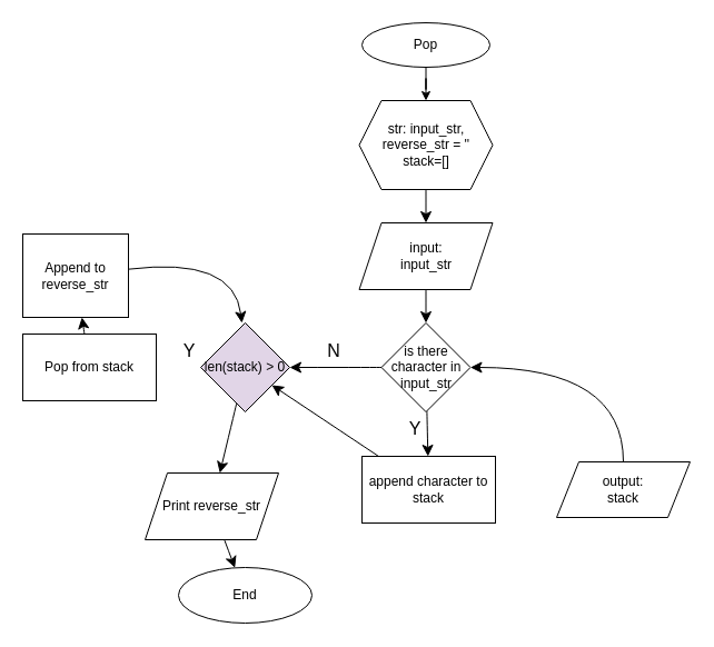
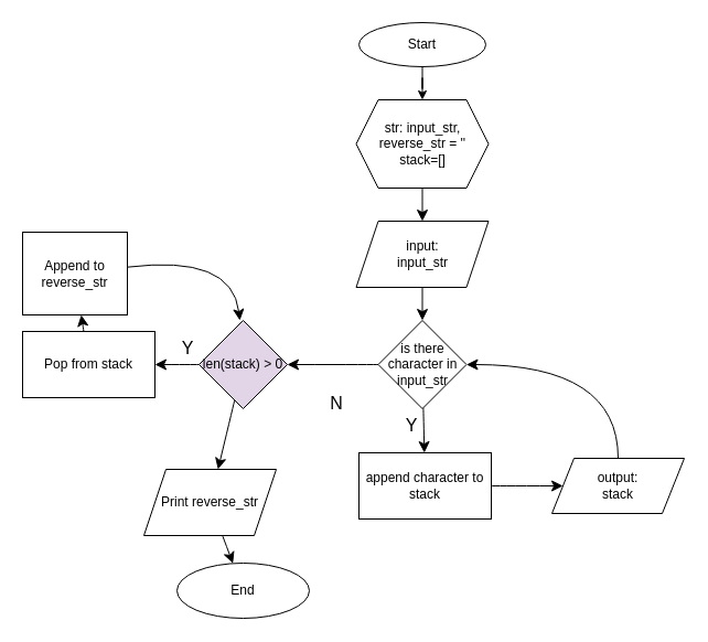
  <mxCell id="0" />
  <mxCell id="1" parent="0" />
  <mxCell id="2" value="" style="edgeStyle=orthogonalEdgeStyle;rounded=0;orthogonalLoop=1;jettySize=auto;html=1;" parent="1" source="3" target="5" edge="1"><mxGeometry relative="1" as="geometry" /></mxCell>
- <mxCell id="3" value="Pop" style="ellipse;whiteSpace=wrap;html=1;" parent="1" vertex="1"><mxGeometry x="325" y="20" width="115" height="40" as="geometry" /></mxCell>
+ <mxCell id="3" value="Start" style="ellipse;whiteSpace=wrap;html=1;" parent="1" vertex="1"><mxGeometry x="325" y="20" width="115" height="40" as="geometry" /></mxCell>
  <mxCell id="4" value="" style="edgeStyle=none;curved=1;rounded=0;orthogonalLoop=1;jettySize=auto;html=1;fontSize=12;startSize=8;endSize=8;" edge="1" parent="1" source="5" target="12"><mxGeometry relative="1" as="geometry" /></mxCell>
  <mxCell id="5" value="str: input_str, reverse_str = ''&lt;div&gt;stack=[]&lt;/div&gt;" style="shape=hexagon;perimeter=hexagonPerimeter2;whiteSpace=wrap;html=1;fixedSize=1;" parent="1" vertex="1"><mxGeometry x="322.5" y="90" width="120" height="80" as="geometry" /></mxCell>
  <mxCell id="6" value="" style="edgeStyle=none;curved=1;rounded=0;orthogonalLoop=1;jettySize=auto;html=1;fontSize=12;startSize=8;endSize=8;" edge="1" parent="1" source="8" target="10"><mxGeometry relative="1" as="geometry" /></mxCell>
  <mxCell id="7" value="" style="edgeStyle=none;curved=1;rounded=0;orthogonalLoop=1;jettySize=auto;html=1;fontSize=12;startSize=8;endSize=8;" edge="1" parent="1" source="8" target="17"><mxGeometry relative="1" as="geometry" /></mxCell>
  <mxCell id="8" value="is there character in input_str" style="rhombus;whiteSpace=wrap;html=1;" vertex="1" parent="1"><mxGeometry x="342.5" y="290" width="80" height="80" as="geometry" /></mxCell>
- <mxCell id="9" value="" style="edgeStyle=none;curved=1;rounded=0;orthogonalLoop=1;jettySize=auto;html=1;fontSize=12;startSize=8;endSize=8;" edge="1" parent="1" source="10" target="17"><mxGeometry relative="1" as="geometry" /></mxCell>
+ <mxCell id="9" value="" style="edgeStyle=none;curved=1;rounded=0;orthogonalLoop=1;jettySize=auto;html=1;fontSize=12;startSize=8;endSize=8;" edge="1" parent="1" source="10" target="14"><mxGeometry relative="1" as="geometry" /></mxCell>
  <mxCell id="10" value="append character to stack" style="rounded=0;whiteSpace=wrap;html=1;" vertex="1" parent="1"><mxGeometry x="325" y="410" width="120" height="60" as="geometry" /></mxCell>
  <mxCell id="11" value="" style="edgeStyle=none;curved=1;rounded=0;orthogonalLoop=1;jettySize=auto;html=1;fontSize=12;startSize=8;endSize=8;" edge="1" parent="1" source="12" target="8"><mxGeometry relative="1" as="geometry" /></mxCell>
  <mxCell id="12" value="input:&lt;div&gt;input_str&lt;/div&gt;" style="shape=parallelogram;perimeter=parallelogramPerimeter;whiteSpace=wrap;html=1;fixedSize=1;" vertex="1" parent="1"><mxGeometry x="322.5" y="200" width="120" height="60" as="geometry" /></mxCell>
  <mxCell id="13" value="" style="edgeStyle=none;curved=1;rounded=0;orthogonalLoop=1;jettySize=auto;html=1;fontSize=12;startSize=8;endSize=8;entryX=1;entryY=0.5;entryDx=0;entryDy=0;" edge="1" parent="1" source="14" target="8"><mxGeometry relative="1" as="geometry"><mxPoint x="560" y="320" as="targetPoint" /><Array as="points"><mxPoint x="560" y="330" /></Array></mxGeometry></mxCell>
  <mxCell id="14" value="output:&lt;div&gt;stack&lt;/div&gt;" style="shape=parallelogram;perimeter=parallelogramPerimeter;whiteSpace=wrap;html=1;fixedSize=1;" vertex="1" parent="1"><mxGeometry x="500" y="415" width="120" height="50" as="geometry" /></mxCell>
+ <mxCell id="15" value="" style="edgeStyle=none;curved=1;rounded=0;orthogonalLoop=1;jettySize=auto;html=1;fontSize=12;startSize=8;endSize=8;" edge="1" parent="1" source="17" target="21"><mxGeometry relative="1" as="geometry" /></mxCell>
  <mxCell id="16" value="" style="edgeStyle=none;curved=1;rounded=0;orthogonalLoop=1;jettySize=auto;html=1;fontSize=12;startSize=8;endSize=8;" edge="1" parent="1" source="17" target="25"><mxGeometry relative="1" as="geometry" /></mxCell>
  <mxCell id="17" value="len(stack) &amp;gt; 0" style="rhombus;whiteSpace=wrap;html=1;fillColor=#e1d5e7;" vertex="1" parent="1"><mxGeometry x="180" y="290" width="80" height="80" as="geometry" /></mxCell>
  <mxCell id="18" value="Y" style="text;strokeColor=none;fillColor=none;html=1;align=center;verticalAlign=middle;whiteSpace=wrap;rounded=0;fontSize=16;" vertex="1" parent="1"><mxGeometry x="342.5" y="370" width="60" height="30" as="geometry" /></mxCell>
- <mxCell id="19" value="N" style="text;strokeColor=none;fillColor=none;html=1;align=center;verticalAlign=middle;whiteSpace=wrap;rounded=0;fontSize=16;" vertex="1" parent="1"><mxGeometry x="270" y="300" width="60" height="30" as="geometry" /></mxCell>
+ <mxCell id="19" value="N" style="text;strokeColor=none;fillColor=none;html=1;align=center;verticalAlign=middle;whiteSpace=wrap;rounded=0;fontSize=16;" vertex="1" parent="1"><mxGeometry x="275" y="350" width="60" height="30" as="geometry" /></mxCell>
  <mxCell id="20" value="" style="edgeStyle=none;curved=1;rounded=0;orthogonalLoop=1;jettySize=auto;html=1;fontSize=12;startSize=8;endSize=8;" edge="1" parent="1" source="21" target="23"><mxGeometry relative="1" as="geometry" /></mxCell>
  <mxCell id="21" value="Pop from stack" style="rounded=0;whiteSpace=wrap;html=1;" vertex="1" parent="1"><mxGeometry x="20" y="300" width="120" height="60" as="geometry" /></mxCell>
  <mxCell id="22" value="" style="edgeStyle=none;curved=1;rounded=0;orthogonalLoop=1;jettySize=auto;html=1;fontSize=12;startSize=8;endSize=8;" edge="1" parent="1" source="23"><mxGeometry relative="1" as="geometry"><mxPoint x="217" y="290" as="targetPoint" /><Array as="points"><mxPoint x="210" y="230" /></Array></mxGeometry></mxCell>
  <mxCell id="23" value="Append to reverse_str" style="rounded=0;whiteSpace=wrap;html=1;" vertex="1" parent="1"><mxGeometry x="20" y="210" width="95" height="75" as="geometry" /></mxCell>
  <mxCell id="24" value="" style="edgeStyle=none;curved=1;rounded=0;orthogonalLoop=1;jettySize=auto;html=1;fontSize=12;startSize=8;endSize=8;" edge="1" parent="1" source="25" target="27"><mxGeometry relative="1" as="geometry" /></mxCell>
  <mxCell id="25" value="Print reverse_str" style="shape=parallelogram;perimeter=parallelogramPerimeter;whiteSpace=wrap;html=1;fixedSize=1;" vertex="1" parent="1"><mxGeometry x="130" y="425" width="120" height="60" as="geometry" /></mxCell>
  <mxCell id="26" value="Y" style="text;strokeColor=none;fillColor=none;html=1;align=center;verticalAlign=middle;whiteSpace=wrap;rounded=0;fontSize=16;" vertex="1" parent="1"><mxGeometry x="140" y="300" width="60" height="30" as="geometry" /></mxCell>
  <mxCell id="27" value="End" style="ellipse;whiteSpace=wrap;html=1;" vertex="1" parent="1"><mxGeometry x="160" y="510" width="120" height="50" as="geometry" /></mxCell>
